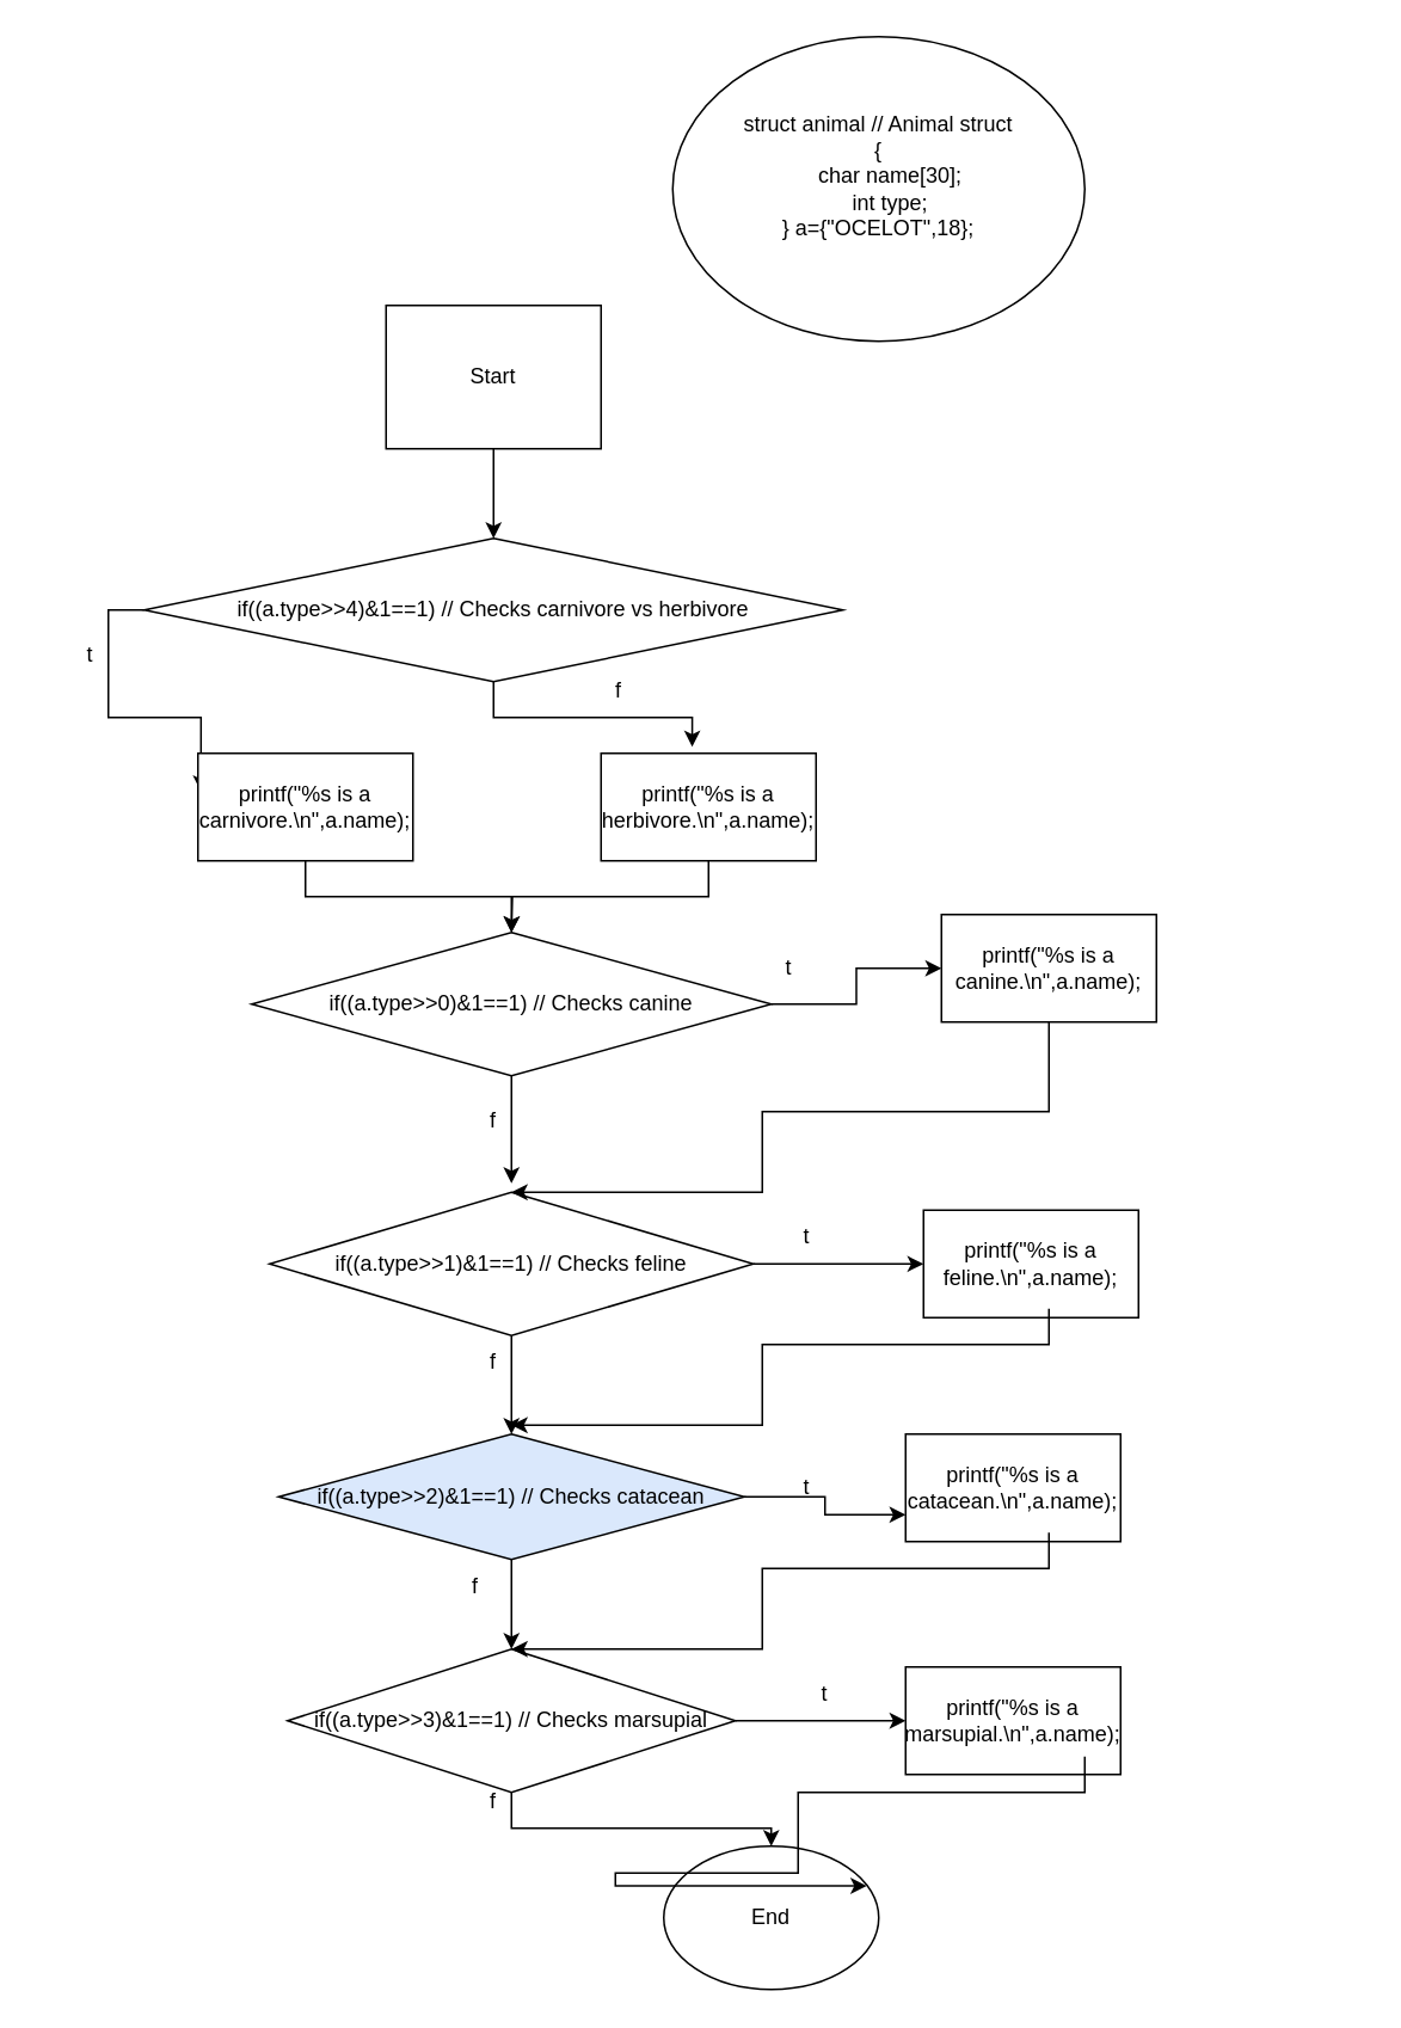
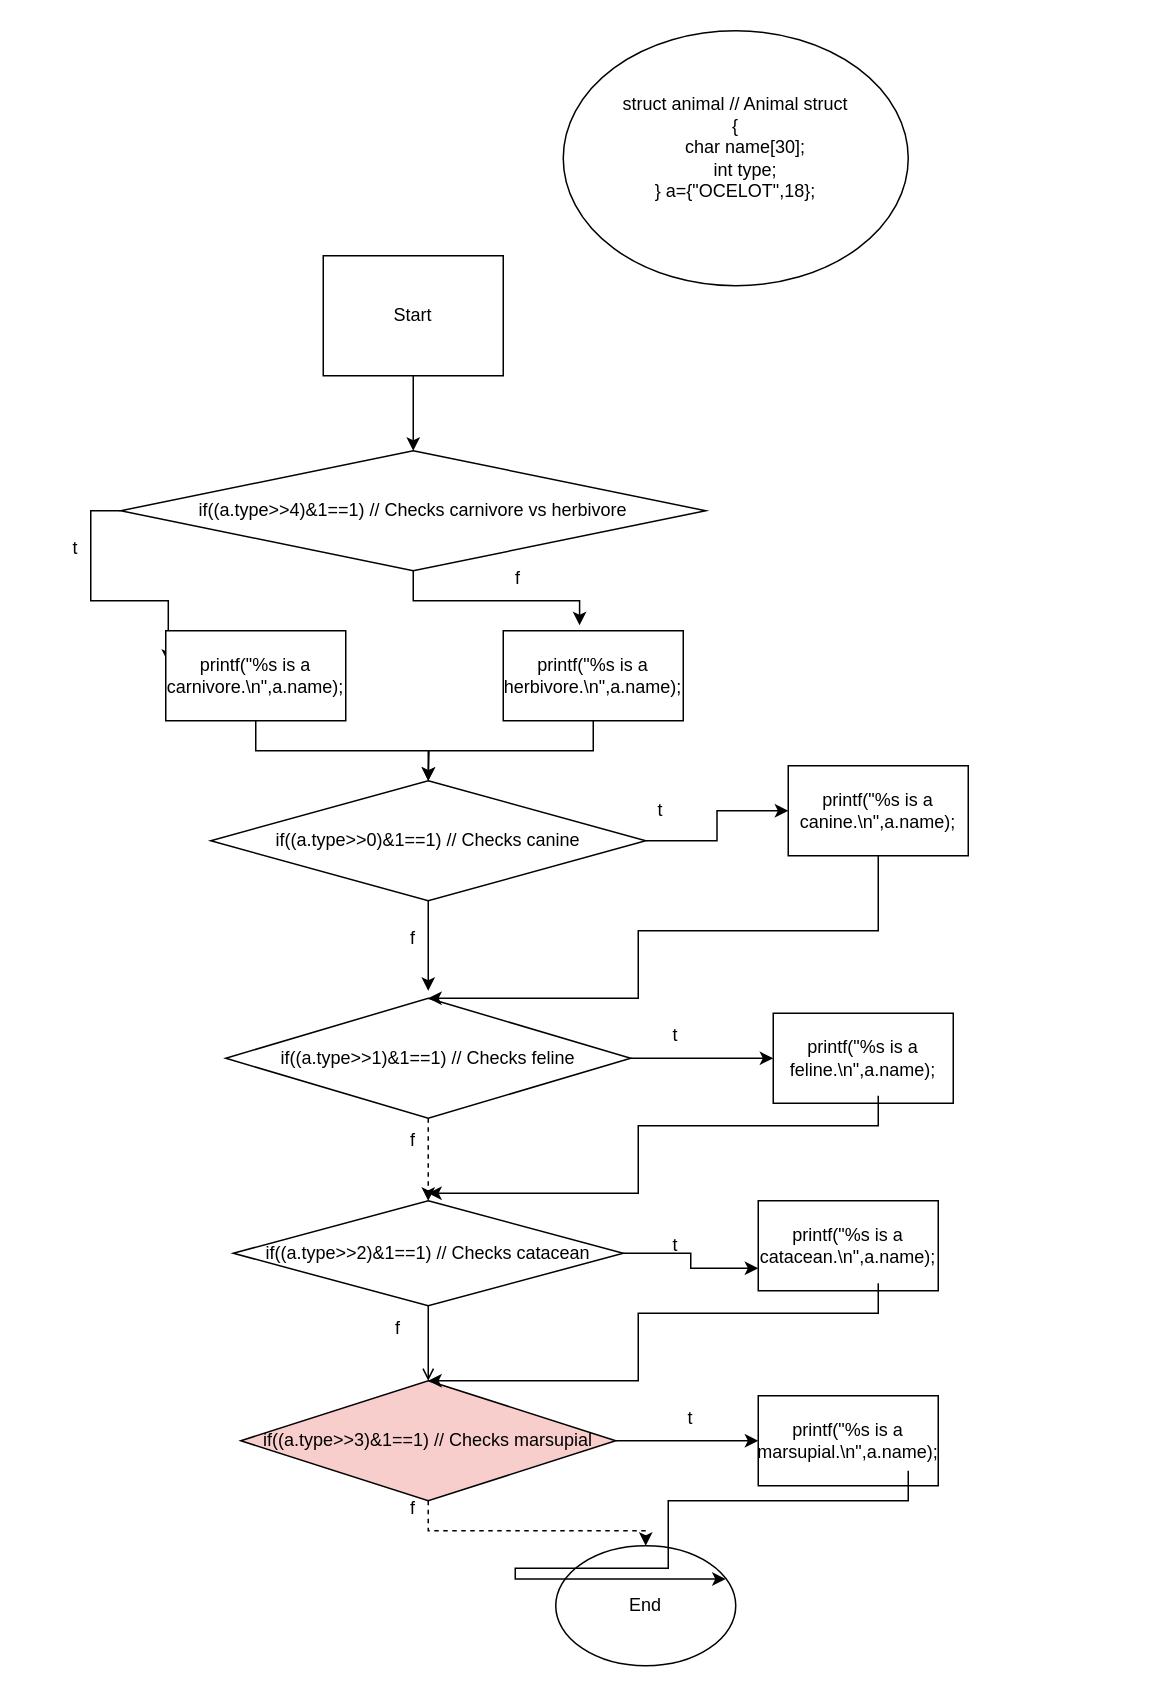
  <mxCell id="0" />
  <mxCell id="1" parent="0" />
  <mxCell id="2" value="&lt;div&gt;struct animal // Animal struct&lt;/div&gt;&lt;div&gt;{&lt;/div&gt;&lt;div&gt;&amp;nbsp; &amp;nbsp; char name[30];&lt;/div&gt;&lt;div&gt;&amp;nbsp; &amp;nbsp; int type;&lt;/div&gt;&lt;div&gt;} a={&quot;OCELOT&quot;,18};&lt;/div&gt;&lt;div&gt;&lt;br&gt;&lt;/div&gt;" style="ellipse;whiteSpace=wrap;html=1;" vertex="1" parent="1"><mxGeometry x="375" y="20" width="230" height="170" as="geometry" /></mxCell>
  <mxCell id="3" style="edgeStyle=orthogonalEdgeStyle;rounded=0;orthogonalLoop=1;jettySize=auto;html=1;entryX=0.5;entryY=0;entryDx=0;entryDy=0;" edge="1" parent="1" source="4" target="8"><mxGeometry relative="1" as="geometry" /></mxCell>
  <mxCell id="4" value="Start" style="whiteSpace=wrap;html=1;rounded=0;" vertex="1" parent="1"><mxGeometry x="215" y="170" width="120" height="80" as="geometry" /></mxCell>
  <mxCell id="5" style="edgeStyle=orthogonalEdgeStyle;rounded=0;orthogonalLoop=1;jettySize=auto;html=1;exitX=0;exitY=0.5;exitDx=0;exitDy=0;entryX=0;entryY=0.5;entryDx=0;entryDy=0;" edge="1" parent="1"><mxGeometry relative="1" as="geometry"><Array as="points"><mxPoint x="565" y="440" /><mxPoint x="565" y="770" /></Array><mxPoint x="760" y="440" as="sourcePoint" /></mxGeometry></mxCell>
  <mxCell id="6" style="edgeStyle=orthogonalEdgeStyle;rounded=0;orthogonalLoop=1;jettySize=auto;html=1;entryX=0.424;entryY=-0.061;entryDx=0;entryDy=0;entryPerimeter=0;" edge="1" parent="1" source="8" target="24"><mxGeometry relative="1" as="geometry" /></mxCell>
  <mxCell id="7" style="edgeStyle=orthogonalEdgeStyle;rounded=0;orthogonalLoop=1;jettySize=auto;html=1;exitX=0;exitY=0.5;exitDx=0;exitDy=0;entryX=0.014;entryY=0.356;entryDx=0;entryDy=0;entryPerimeter=0;" edge="1" parent="1" source="8" target="22"><mxGeometry relative="1" as="geometry" /></mxCell>
  <mxCell id="8" value="if((a.type&amp;gt;&amp;gt;4)&amp;amp;1==1) // Checks carnivore vs herbivore" style="rhombus;whiteSpace=wrap;html=1;" vertex="1" parent="1"><mxGeometry x="80" y="300" width="390" height="80" as="geometry" /></mxCell>
  <mxCell id="9" style="edgeStyle=orthogonalEdgeStyle;rounded=0;orthogonalLoop=1;jettySize=auto;html=1;entryX=0;entryY=0.5;entryDx=0;entryDy=0;" edge="1" parent="1" source="11" target="26"><mxGeometry relative="1" as="geometry"><mxPoint x="515" y="540" as="targetPoint" /></mxGeometry></mxCell>
  <mxCell id="10" style="edgeStyle=orthogonalEdgeStyle;rounded=0;orthogonalLoop=1;jettySize=auto;html=1;" edge="1" parent="1" source="11"><mxGeometry relative="1" as="geometry"><mxPoint x="285" y="660" as="targetPoint" /></mxGeometry></mxCell>
  <mxCell id="11" value="if((a.type&amp;gt;&amp;gt;0)&amp;amp;1==1) // Checks canine" style="rhombus;whiteSpace=wrap;html=1;" vertex="1" parent="1"><mxGeometry x="140" y="520" width="290" height="80" as="geometry" /></mxCell>
  <mxCell id="12" style="edgeStyle=orthogonalEdgeStyle;rounded=0;orthogonalLoop=1;jettySize=auto;html=1;entryX=0;entryY=0.5;entryDx=0;entryDy=0;" edge="1" parent="1" source="14" target="27"><mxGeometry relative="1" as="geometry"><mxPoint x="505" y="705" as="targetPoint" /></mxGeometry></mxCell>
- <mxCell id="13" style="edgeStyle=orthogonalEdgeStyle;rounded=0;orthogonalLoop=1;jettySize=auto;html=1;exitX=0.5;exitY=1;exitDx=0;exitDy=0;entryX=0.5;entryY=0;entryDx=0;entryDy=0;" edge="1" parent="1" source="14" target="17"><mxGeometry relative="1" as="geometry" /></mxCell>
+ <mxCell id="13" style="edgeStyle=orthogonalEdgeStyle;rounded=0;orthogonalLoop=1;jettySize=auto;html=1;exitX=0.5;exitY=1;exitDx=0;exitDy=0;entryX=0.5;entryY=0;entryDx=0;entryDy=0;dashed=1;" edge="1" parent="1" source="14" target="17"><mxGeometry relative="1" as="geometry" /></mxCell>
  <mxCell id="14" value="if((a.type&amp;gt;&amp;gt;1)&amp;amp;1==1) // Checks feline" style="rhombus;whiteSpace=wrap;html=1;" vertex="1" parent="1"><mxGeometry x="150" y="665" width="270" height="80" as="geometry" /></mxCell>
  <mxCell id="15" style="edgeStyle=orthogonalEdgeStyle;rounded=0;orthogonalLoop=1;jettySize=auto;html=1;exitX=1;exitY=0.5;exitDx=0;exitDy=0;entryX=0;entryY=0.75;entryDx=0;entryDy=0;" edge="1" parent="1" source="17" target="28"><mxGeometry relative="1" as="geometry" /></mxCell>
- <mxCell id="16" style="edgeStyle=orthogonalEdgeStyle;rounded=0;orthogonalLoop=1;jettySize=auto;html=1;entryX=0.5;entryY=0;entryDx=0;entryDy=0;" edge="1" parent="1" source="17" target="20"><mxGeometry relative="1" as="geometry" /></mxCell>
- <mxCell id="17" value="if((a.type&amp;gt;&amp;gt;2)&amp;amp;1==1) // Checks catacean" style="rhombus;whiteSpace=wrap;html=1;fillColor=#dae8fc;" vertex="1" parent="1"><mxGeometry x="155" y="800" width="260" height="70" as="geometry" /></mxCell>
+ <mxCell id="16" style="edgeStyle=orthogonalEdgeStyle;rounded=0;orthogonalLoop=1;jettySize=auto;html=1;entryX=0.5;entryY=0;entryDx=0;entryDy=0;endArrow=open;" edge="1" parent="1" source="17" target="20"><mxGeometry relative="1" as="geometry" /></mxCell>
+ <mxCell id="17" value="if((a.type&amp;gt;&amp;gt;2)&amp;amp;1==1) // Checks catacean" style="rhombus;whiteSpace=wrap;html=1;" vertex="1" parent="1"><mxGeometry x="155" y="800" width="260" height="70" as="geometry" /></mxCell>
  <mxCell id="18" style="edgeStyle=orthogonalEdgeStyle;rounded=0;orthogonalLoop=1;jettySize=auto;html=1;exitX=1;exitY=0.5;exitDx=0;exitDy=0;entryX=0;entryY=0.5;entryDx=0;entryDy=0;" edge="1" parent="1" source="20" target="29"><mxGeometry relative="1" as="geometry" /></mxCell>
- <mxCell id="19" style="edgeStyle=orthogonalEdgeStyle;rounded=0;orthogonalLoop=1;jettySize=auto;html=1;entryX=0.5;entryY=0;entryDx=0;entryDy=0;" edge="1" parent="1" source="20" target="30"><mxGeometry relative="1" as="geometry" /></mxCell>
- <mxCell id="20" value="if((a.type&amp;gt;&amp;gt;3)&amp;amp;1==1) // Checks marsupial" style="rhombus;whiteSpace=wrap;html=1;" vertex="1" parent="1"><mxGeometry x="160" y="920" width="250" height="80" as="geometry" /></mxCell>
+ <mxCell id="19" style="edgeStyle=orthogonalEdgeStyle;rounded=0;orthogonalLoop=1;jettySize=auto;html=1;entryX=0.5;entryY=0;entryDx=0;entryDy=0;dashed=1;" edge="1" parent="1" source="20" target="30"><mxGeometry relative="1" as="geometry" /></mxCell>
+ <mxCell id="20" value="if((a.type&amp;gt;&amp;gt;3)&amp;amp;1==1) // Checks marsupial" style="rhombus;whiteSpace=wrap;html=1;fillColor=#f8cecc;" vertex="1" parent="1"><mxGeometry x="160" y="920" width="250" height="80" as="geometry" /></mxCell>
  <mxCell id="21" style="edgeStyle=orthogonalEdgeStyle;rounded=0;orthogonalLoop=1;jettySize=auto;html=1;entryX=0.5;entryY=0;entryDx=0;entryDy=0;" edge="1" parent="1" source="22" target="11"><mxGeometry relative="1" as="geometry" /></mxCell>
  <mxCell id="22" value="printf(&quot;%s is a carnivore.\n&quot;,a.name);" style="rounded=0;whiteSpace=wrap;html=1;" vertex="1" parent="1"><mxGeometry x="110" y="420" width="120" height="60" as="geometry" /></mxCell>
  <mxCell id="23" style="edgeStyle=orthogonalEdgeStyle;rounded=0;orthogonalLoop=1;jettySize=auto;html=1;exitX=0.5;exitY=1;exitDx=0;exitDy=0;" edge="1" parent="1" source="24"><mxGeometry relative="1" as="geometry"><mxPoint x="285" y="520" as="targetPoint" /></mxGeometry></mxCell>
  <mxCell id="24" value="printf(&quot;%s is a herbivore.\n&quot;,a.name);" style="rounded=0;whiteSpace=wrap;html=1;" vertex="1" parent="1"><mxGeometry x="335" y="420" width="120" height="60" as="geometry" /></mxCell>
  <mxCell id="25" style="edgeStyle=orthogonalEdgeStyle;rounded=0;orthogonalLoop=1;jettySize=auto;html=1;entryX=0.5;entryY=0;entryDx=0;entryDy=0;" edge="1" parent="1" source="26" target="14"><mxGeometry relative="1" as="geometry"><Array as="points"><mxPoint x="585" y="620" /><mxPoint x="425" y="620" /><mxPoint x="425" y="665" /></Array></mxGeometry></mxCell>
  <mxCell id="26" value="printf(&quot;%s is a canine.\n&quot;,a.name);" style="rounded=0;whiteSpace=wrap;html=1;" vertex="1" parent="1"><mxGeometry x="525" y="510" width="120" height="60" as="geometry" /></mxCell>
  <mxCell id="27" value="printf(&quot;%s is a feline.\n&quot;,a.name);" style="rounded=0;whiteSpace=wrap;html=1;" vertex="1" parent="1"><mxGeometry x="515" y="675" width="120" height="60" as="geometry" /></mxCell>
  <mxCell id="28" value="printf(&quot;%s is a catacean.\n&quot;,a.name);" style="rounded=0;whiteSpace=wrap;html=1;" vertex="1" parent="1"><mxGeometry x="505" y="800" width="120" height="60" as="geometry" /></mxCell>
  <mxCell id="29" value="printf(&quot;%s is a marsupial.\n&quot;,a.name);" style="rounded=0;whiteSpace=wrap;html=1;" vertex="1" parent="1"><mxGeometry x="505" y="930" width="120" height="60" as="geometry" /></mxCell>
  <mxCell id="30" value="End" style="ellipse;whiteSpace=wrap;html=1;" vertex="1" parent="1"><mxGeometry x="370" y="1030" width="120" height="80" as="geometry" /></mxCell>
  <mxCell id="31" style="edgeStyle=orthogonalEdgeStyle;rounded=0;orthogonalLoop=1;jettySize=auto;html=1;entryX=0.5;entryY=0;entryDx=0;entryDy=0;" edge="1" parent="1"><mxGeometry relative="1" as="geometry"><mxPoint x="585" y="730" as="sourcePoint" /><mxPoint x="285" y="795" as="targetPoint" /><Array as="points"><mxPoint x="585" y="750" /><mxPoint x="425" y="750" /><mxPoint x="425" y="795" /></Array></mxGeometry></mxCell>
  <mxCell id="32" style="edgeStyle=orthogonalEdgeStyle;rounded=0;orthogonalLoop=1;jettySize=auto;html=1;entryX=0.5;entryY=0;entryDx=0;entryDy=0;" edge="1" parent="1"><mxGeometry relative="1" as="geometry"><mxPoint x="585" y="855" as="sourcePoint" /><mxPoint x="285" y="920" as="targetPoint" /><Array as="points"><mxPoint x="585" y="875" /><mxPoint x="425" y="875" /><mxPoint x="425" y="920" /></Array></mxGeometry></mxCell>
  <mxCell id="33" style="edgeStyle=orthogonalEdgeStyle;rounded=0;orthogonalLoop=1;jettySize=auto;html=1;entryX=0.944;entryY=0.277;entryDx=0;entryDy=0;entryPerimeter=0;" edge="1" parent="1" target="30"><mxGeometry relative="1" as="geometry"><mxPoint x="605" y="980" as="sourcePoint" /><mxPoint x="305" y="1045" as="targetPoint" /><Array as="points"><mxPoint x="605" y="1000" /><mxPoint x="445" y="1000" /><mxPoint x="445" y="1045" /><mxPoint x="343" y="1045" /></Array></mxGeometry></mxCell>
  <mxCell id="34" value="t" style="text;html=1;strokeColor=none;fillColor=none;align=center;verticalAlign=middle;whiteSpace=wrap;rounded=0;" vertex="1" parent="1"><mxGeometry x="410" y="525" width="60" height="30" as="geometry" /></mxCell>
  <mxCell id="35" value="t" style="text;html=1;strokeColor=none;fillColor=none;align=center;verticalAlign=middle;whiteSpace=wrap;rounded=0;" vertex="1" parent="1"><mxGeometry x="20" y="350" width="60" height="30" as="geometry" /></mxCell>
  <mxCell id="36" value="t" style="text;html=1;strokeColor=none;fillColor=none;align=center;verticalAlign=middle;whiteSpace=wrap;rounded=0;" vertex="1" parent="1"><mxGeometry x="420" y="675" width="60" height="30" as="geometry" /></mxCell>
  <mxCell id="37" value="t" style="text;html=1;strokeColor=none;fillColor=none;align=center;verticalAlign=middle;whiteSpace=wrap;rounded=0;" vertex="1" parent="1"><mxGeometry x="420" y="815" width="60" height="30" as="geometry" /></mxCell>
  <mxCell id="38" value="t" style="text;html=1;strokeColor=none;fillColor=none;align=center;verticalAlign=middle;whiteSpace=wrap;rounded=0;" vertex="1" parent="1"><mxGeometry x="430" y="930" width="60" height="30" as="geometry" /></mxCell>
  <mxCell id="39" value="f" style="text;html=1;strokeColor=none;fillColor=none;align=center;verticalAlign=middle;whiteSpace=wrap;rounded=0;" vertex="1" parent="1"><mxGeometry x="315" y="370" width="60" height="30" as="geometry" /></mxCell>
  <mxCell id="40" value="f" style="text;html=1;strokeColor=none;fillColor=none;align=center;verticalAlign=middle;whiteSpace=wrap;rounded=0;" vertex="1" parent="1"><mxGeometry x="245" y="610" width="60" height="30" as="geometry" /></mxCell>
  <mxCell id="41" value="f" style="text;html=1;strokeColor=none;fillColor=none;align=center;verticalAlign=middle;whiteSpace=wrap;rounded=0;" vertex="1" parent="1"><mxGeometry x="245" y="745" width="60" height="30" as="geometry" /></mxCell>
  <mxCell id="42" value="f" style="text;html=1;strokeColor=none;fillColor=none;align=center;verticalAlign=middle;whiteSpace=wrap;rounded=0;" vertex="1" parent="1"><mxGeometry x="235" y="870" width="60" height="30" as="geometry" /></mxCell>
  <mxCell id="43" value="f" style="text;html=1;strokeColor=none;fillColor=none;align=center;verticalAlign=middle;whiteSpace=wrap;rounded=0;" vertex="1" parent="1"><mxGeometry x="245" y="990" width="60" height="30" as="geometry" /></mxCell>
